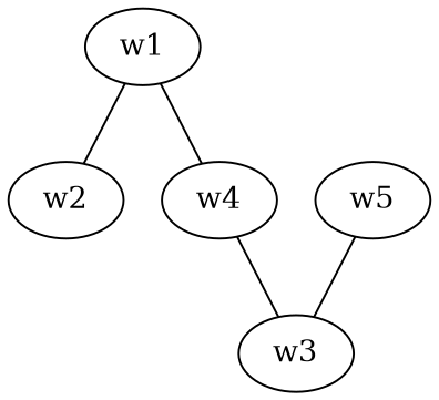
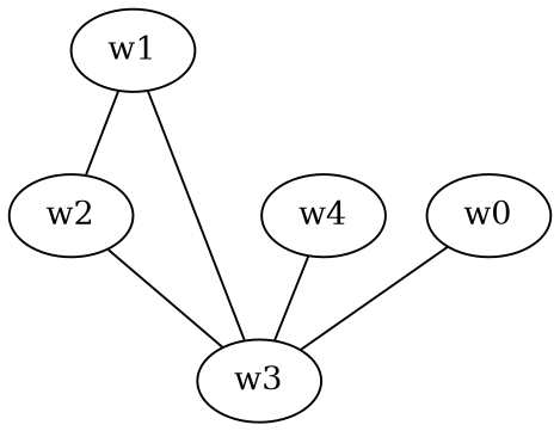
  graph {
    edge [weight=1]
    w1
    w2
    w4
    w3
-   w5
+   w5 [label=w0]
    w1 -- w2
-   w1 -- w4
+   w1 -- w3
+   w2 -- w3
    w4 -- w3
    w5 -- w3
  }
